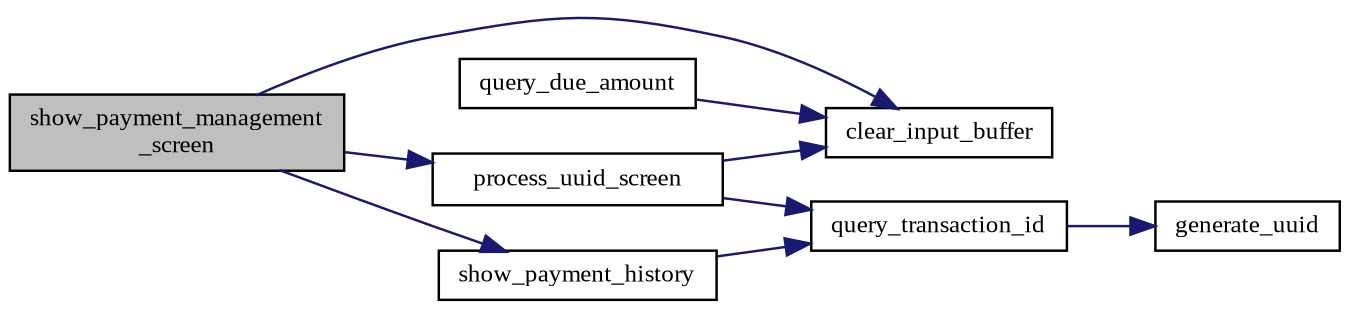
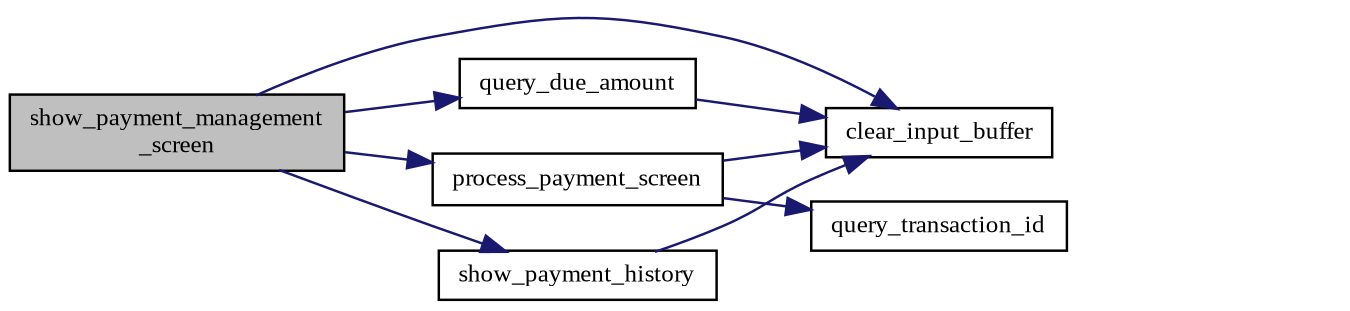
  digraph {
    fontname="Liberation Serif"
    rankdir=LR
    node [color=black fillcolor=white fontname="Liberation Serif" fontsize=10 shape=record style=filled]
    edge [color=midnightblue fontname="Liberation Serif" fontsize=10 labelfontname=Helvetica labelfontsize=10 style=solid]
    n1 [fillcolor=grey75 fontcolor=black height=0.2 label="show_payment_management\l_screen" width=0.4]
    n2 [height=0.2 label=clear_input_buffer width=0.4]
-   n3 [height=0.2 label=process_uuid_screen width=0.4]
+   n3 [height=0.2 label=process_payment_screen width=0.4]
    n4 [height=0.2 label=query_due_amount width=0.4]
    n5 [height=0.2 label=show_payment_history width=0.4]
    n6 [height=0.2 label=query_transaction_id width=0.4]
-   n7 [height=0.2 label=generate_uuid width=0.4]
    n1 -> n2
    n1 -> n3
+   n1 -> n4
    n1 -> n5
    n3 -> n2
    n3 -> n6
    n4 -> n2
-   n5 -> n6
-   n6 -> n7
+   n5 -> n2
  }
